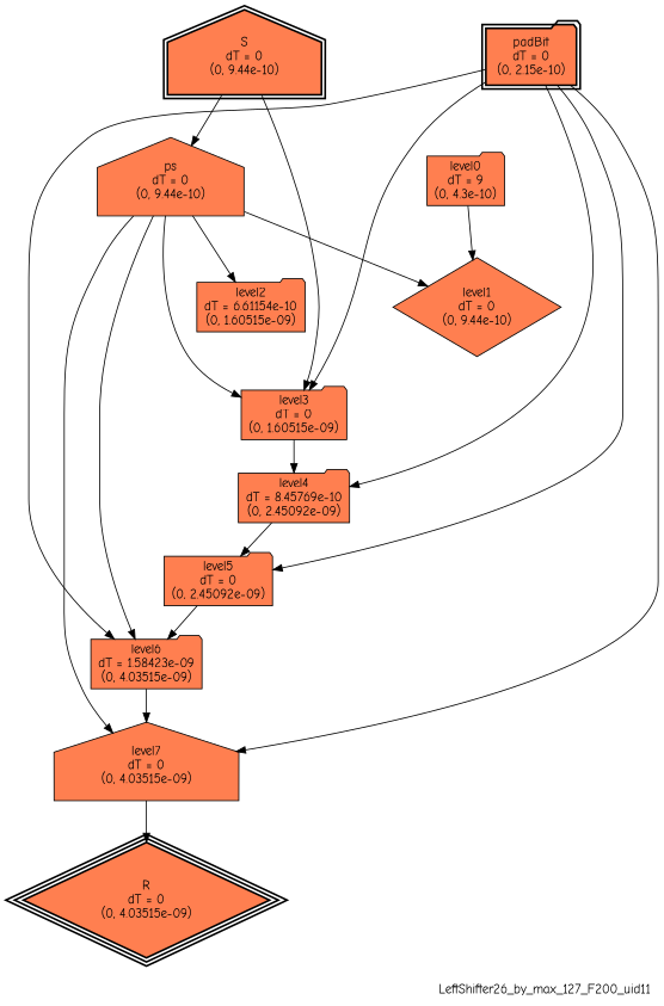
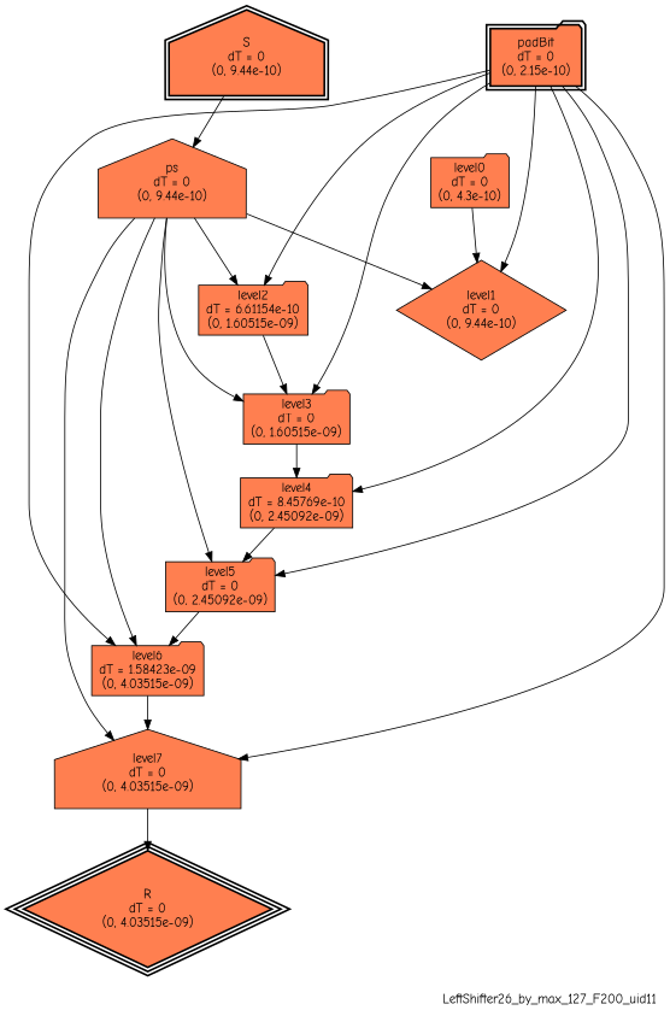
  digraph {
    fontname="Comic Neue"
    label=LeftShifter26_by_max_127_F200_uid11
    labeljust=right
    labelloc=bottom
    nodesep=0.25
    ranksep=0.5
    node [color=black fillcolor=coral fontname="Comic Neue" peripheries=1 shape=folder style=filled]
    edge [arrowhead=normal arrowsize=1.0 arrowtail=normal color=black dir=forward fontname="Comic Neue"]
    n1 [label="S\ndT = 0\n(0, 9.44e-10)" peripheries=2 shape=house style="bold, filled"]
    n2 [label="padBit\ndT = 0\n(0, 2.15e-10)" peripheries=2 style="bold, filled"]
    n3 [label="R\ndT = 0\n(0, 4.03515e-09)" peripheries=3 shape=diamond style="bold, filled"]
    n4 [label="ps\ndT = 0\n(0, 9.44e-10)" shape=house]
    n5 [label="level1\ndT = 0\n(0, 9.44e-10)" shape=diamond]
    n6 [label="level2\ndT = 6.61154e-10\n(0, 1.60515e-09)"]
    n7 [label="level3\ndT = 0\n(0, 1.60515e-09)"]
    n8 [label="level4\ndT = 8.45769e-10\n(0, 2.45092e-09)"]
    n9 [label="level5\ndT = 0\n(0, 2.45092e-09)"]
    n10 [label="level6\ndT = 1.58423e-09\n(0, 4.03515e-09)"]
    n11 [label="level7\ndT = 0\n(0, 4.03515e-09)" shape=house]
-   n12 [label="level0\ndT = 9\n(0, 4.3e-10)"]
+   n12 [label="level0\ndT = 0\n(0, 4.3e-10)"]
    subgraph sub_1 {
      rank=same
      n1
      n2
    }
    subgraph sub_2 {
      rank=same
      n3
    }
    n1 -> n4
+   n2 -> n5
+   n2 -> n6
    n2 -> n7
    n2 -> n8
    n2 -> n9
    n2 -> n10
    n2 -> n11
    n4 -> n5
    n4 -> n6
    n4 -> n7
+   n4 -> n9
    n4 -> n10
    n4 -> n11
-   n1 -> n7
+   n6 -> n7
    n7 -> n8
    n8 -> n9
    n9 -> n10
    n10 -> n11
    n11 -> n3
    n12 -> n5
  }
